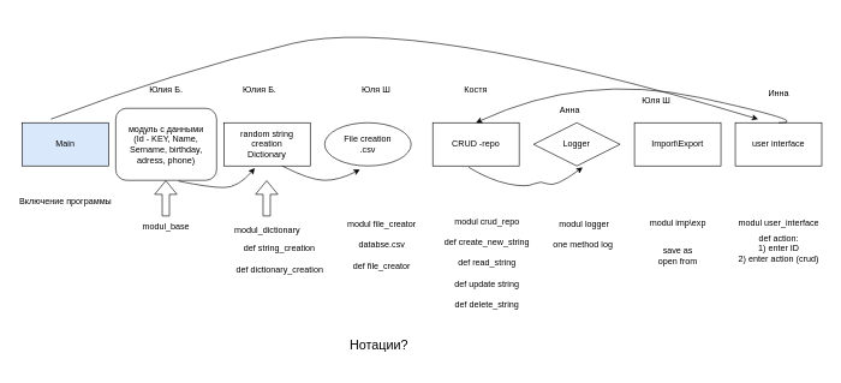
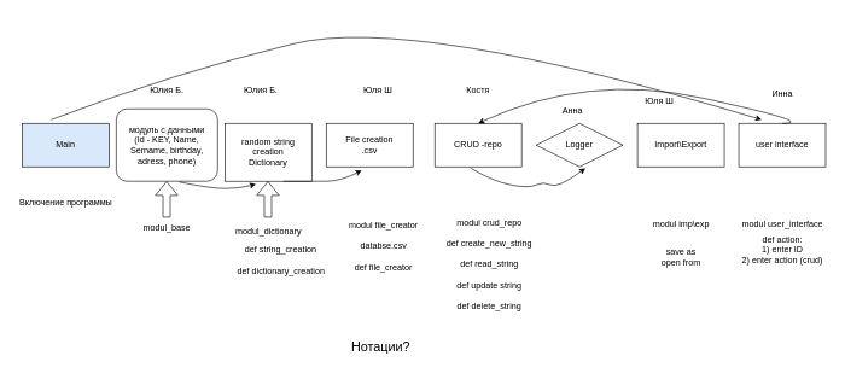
  <mxCell id="0" />
  <mxCell id="1" parent="0" />
  <mxCell id="2" value="модуль с данными&lt;br&gt;(Id - KEY, Name, Sername, birthday, adress, phone)" style="rounded=1;whiteSpace=wrap;html=1;" vertex="1" parent="1"><mxGeometry x="160" y="150" width="140" height="100" as="geometry" /></mxCell>
- <mxCell id="3" value="File creation&lt;br&gt;.csv" style="ellipse;whiteSpace=wrap;html=1;" vertex="1" parent="1"><mxGeometry x="450" y="170" width="120" height="60" as="geometry" /></mxCell>
+ <mxCell id="3" value="File creation&lt;br&gt;.csv" style="rounded=0;whiteSpace=wrap;html=1;" vertex="1" parent="1"><mxGeometry x="450" y="170" width="120" height="60" as="geometry" /></mxCell>
  <mxCell id="4" value="Logger" style="rhombus;whiteSpace=wrap;html=1;" vertex="1" parent="1"><mxGeometry x="740" y="170" width="120" height="60" as="geometry" /></mxCell>
  <mxCell id="5" value="Import\Export" style="rounded=0;whiteSpace=wrap;html=1;" vertex="1" parent="1"><mxGeometry x="880" y="170" width="120" height="60" as="geometry" /></mxCell>
  <mxCell id="6" value="CRUD -repo" style="rounded=0;whiteSpace=wrap;html=1;" vertex="1" parent="1"><mxGeometry x="600" y="170" width="120" height="60" as="geometry" /></mxCell>
  <mxCell id="7" value="Main" style="whiteSpace=wrap;html=1;fillColor=#dae8fc;" vertex="1" parent="1"><mxGeometry x="30" y="170" width="120" height="60" as="geometry" /></mxCell>
  <mxCell id="8" value="user interface" style="rounded=0;whiteSpace=wrap;html=1;" vertex="1" parent="1"><mxGeometry x="1020" y="170" width="120" height="60" as="geometry" /></mxCell>
- <mxCell id="9" value="random string creation&lt;br&gt;Dictionary" style="rounded=0;whiteSpace=wrap;html=1;" vertex="1" parent="1"><mxGeometry x="310" y="170" width="120" height="60" as="geometry" /></mxCell>
+ <mxCell id="9" value="random string creation&lt;br&gt;Dictionary" style="rounded=0;whiteSpace=wrap;html=1;" vertex="1" parent="1"><mxGeometry x="310" y="170" width="120" height="80" as="geometry" /></mxCell>
  <mxCell id="10" value="Юлия Б." style="text;html=1;strokeColor=none;fillColor=none;align=center;verticalAlign=middle;whiteSpace=wrap;rounded=0;" vertex="1" parent="1"><mxGeometry x="200" y="110" width="60" height="30" as="geometry" /></mxCell>
  <mxCell id="11" value="Юлия Б." style="text;html=1;strokeColor=none;fillColor=none;align=center;verticalAlign=middle;whiteSpace=wrap;rounded=0;" vertex="1" parent="1"><mxGeometry x="330" y="110" width="60" height="30" as="geometry" /></mxCell>
  <mxCell id="12" value="&amp;nbsp;Юля Ш" style="text;html=1;strokeColor=none;fillColor=none;align=center;verticalAlign=middle;whiteSpace=wrap;rounded=0;" vertex="1" parent="1"><mxGeometry x="490" y="110" width="60" height="30" as="geometry" /></mxCell>
  <mxCell id="13" value="Костя" style="text;html=1;strokeColor=none;fillColor=none;align=center;verticalAlign=middle;whiteSpace=wrap;rounded=0;" vertex="1" parent="1"><mxGeometry x="630" y="110" width="60" height="30" as="geometry" /></mxCell>
  <mxCell id="14" value="modul_base" style="text;html=1;strokeColor=none;fillColor=none;align=center;verticalAlign=middle;whiteSpace=wrap;rounded=0;" vertex="1" parent="1"><mxGeometry x="175" y="300" width="110" height="30" as="geometry" /></mxCell>
  <mxCell id="15" value="" style="shape=flexArrow;endArrow=classic;html=1;" edge="1" parent="1"><mxGeometry width="50" height="50" relative="1" as="geometry"><mxPoint x="229.5" y="300" as="sourcePoint" /><mxPoint x="229.5" y="250" as="targetPoint" /></mxGeometry></mxCell>
  <mxCell id="16" value="" style="curved=1;endArrow=classic;html=1;exitX=0.621;exitY=1.01;exitDx=0;exitDy=0;exitPerimeter=0;entryX=0.358;entryY=1.05;entryDx=0;entryDy=0;entryPerimeter=0;" edge="1" parent="1" source="2" target="9"><mxGeometry width="50" height="50" relative="1" as="geometry"><mxPoint x="560" y="330" as="sourcePoint" /><mxPoint x="610" y="280" as="targetPoint" /><Array as="points"><mxPoint x="290" y="260" /><mxPoint x="330" y="260" /></Array></mxGeometry></mxCell>
  <mxCell id="17" value="" style="curved=1;endArrow=classic;html=1;exitX=0.675;exitY=1;exitDx=0;exitDy=0;exitPerimeter=0;entryX=0.408;entryY=1.083;entryDx=0;entryDy=0;entryPerimeter=0;" edge="1" parent="1" source="9" target="3"><mxGeometry width="50" height="50" relative="1" as="geometry"><mxPoint x="560" y="330" as="sourcePoint" /><mxPoint x="610" y="280" as="targetPoint" /><Array as="points"><mxPoint x="430" y="250" /><mxPoint x="470" y="250" /></Array></mxGeometry></mxCell>
  <mxCell id="18" value="def string_creation" style="text;html=1;strokeColor=none;fillColor=none;align=center;verticalAlign=middle;whiteSpace=wrap;rounded=0;" vertex="1" parent="1"><mxGeometry x="325" y="330" width="125" height="30" as="geometry" /></mxCell>
  <mxCell id="19" value="" style="shape=flexArrow;endArrow=classic;html=1;" edge="1" parent="1"><mxGeometry width="50" height="50" relative="1" as="geometry"><mxPoint x="369.5" y="300" as="sourcePoint" /><mxPoint x="369.5" y="250" as="targetPoint" /></mxGeometry></mxCell>
  <mxCell id="20" value="def dictionary_creation" style="text;html=1;strokeColor=none;fillColor=none;align=center;verticalAlign=middle;whiteSpace=wrap;rounded=0;" vertex="1" parent="1"><mxGeometry x="317.5" y="360" width="140" height="30" as="geometry" /></mxCell>
  <mxCell id="21" value="modul_dictionary" style="text;html=1;align=center;verticalAlign=middle;resizable=0;points=[];autosize=1;strokeColor=none;fillColor=none;" vertex="1" parent="1"><mxGeometry x="315" y="310" width="110" height="20" as="geometry" /></mxCell>
  <mxCell id="22" value="modul file_creator&lt;br&gt;&lt;br&gt;databse.csv&lt;br&gt;&lt;br&gt;def file_creator" style="text;html=1;align=center;verticalAlign=middle;resizable=0;points=[];autosize=1;strokeColor=none;fillColor=none;" vertex="1" parent="1"><mxGeometry x="474" y="300" width="110" height="80" as="geometry" /></mxCell>
  <mxCell id="23" value="modul crud_repo&lt;br&gt;&lt;br&gt;def create_new_string&lt;br&gt;&lt;br&gt;def read_string&lt;br&gt;&lt;br&gt;def update string&lt;br&gt;&lt;br&gt;def delete_string" style="text;html=1;align=center;verticalAlign=middle;resizable=0;points=[];autosize=1;strokeColor=none;fillColor=none;" vertex="1" parent="1"><mxGeometry x="610" y="300" width="130" height="130" as="geometry" /></mxCell>
  <mxCell id="24" value="" style="curved=1;endArrow=classic;html=1;entryX=0.567;entryY=1.033;entryDx=0;entryDy=0;entryPerimeter=0;" edge="1" parent="1" target="4"><mxGeometry width="50" height="50" relative="1" as="geometry"><mxPoint x="650" y="232" as="sourcePoint" /><mxPoint x="610" y="280" as="targetPoint" /><Array as="points"><mxPoint x="680" y="250" /><mxPoint x="730" y="260" /><mxPoint x="750" y="250" /><mxPoint x="770" y="260" /></Array></mxGeometry></mxCell>
- <mxCell id="25" value="modul logger&lt;br&gt;&lt;br&gt;one method log&amp;nbsp;" style="text;html=1;align=center;verticalAlign=middle;resizable=0;points=[];autosize=1;strokeColor=none;fillColor=none;" vertex="1" parent="1"><mxGeometry x="760" y="300" width="100" height="50" as="geometry" /></mxCell>
  <mxCell id="26" value="modul user_interface" style="text;html=1;align=center;verticalAlign=middle;resizable=0;points=[];autosize=1;strokeColor=none;fillColor=none;" vertex="1" parent="1"><mxGeometry x="1015" y="300" width="130" height="20" as="geometry" /></mxCell>
  <mxCell id="27" value="def action:&lt;br&gt;1) enter ID&lt;br&gt;2) enter action (crud)&lt;br&gt;" style="text;html=1;align=center;verticalAlign=middle;resizable=0;points=[];autosize=1;strokeColor=none;fillColor=none;" vertex="1" parent="1"><mxGeometry x="1015" y="320" width="130" height="50" as="geometry" /></mxCell>
  <mxCell id="28" value="" style="curved=1;endArrow=classic;html=1;entryX=0.5;entryY=0;entryDx=0;entryDy=0;" edge="1" parent="1" target="6"><mxGeometry width="50" height="50" relative="1" as="geometry"><mxPoint x="1080" y="170" as="sourcePoint" /><mxPoint x="1130" y="120" as="targetPoint" /><Array as="points"><mxPoint x="1130" y="170" /><mxPoint x="810" y="100" /></Array></mxGeometry></mxCell>
  <mxCell id="29" value="save as&lt;br&gt;open from&lt;br&gt;" style="text;html=1;align=center;verticalAlign=middle;resizable=0;points=[];autosize=1;strokeColor=none;fillColor=none;" vertex="1" parent="1"><mxGeometry x="905" y="340" width="70" height="30" as="geometry" /></mxCell>
  <mxCell id="30" value="modul imp\exp" style="text;html=1;align=center;verticalAlign=middle;resizable=0;points=[];autosize=1;strokeColor=none;fillColor=none;" vertex="1" parent="1"><mxGeometry x="895" y="300" width="90" height="20" as="geometry" /></mxCell>
  <mxCell id="31" value="&lt;font style=&quot;font-size: 18px&quot;&gt;Нотации?&lt;br&gt;&lt;br&gt;&lt;/font&gt;" style="text;html=1;align=center;verticalAlign=middle;resizable=0;points=[];autosize=1;strokeColor=none;fillColor=none;" vertex="1" parent="1"><mxGeometry x="475" y="470" width="100" height="40" as="geometry" /></mxCell>
  <mxCell id="32" value="&lt;font style=&quot;font-size: 12px&quot;&gt;Анна&lt;/font&gt;" style="text;html=1;align=center;verticalAlign=middle;resizable=0;points=[];autosize=1;strokeColor=none;fillColor=none;fontSize=18;" vertex="1" parent="1"><mxGeometry x="770" y="135" width="40" height="30" as="geometry" /></mxCell>
  <mxCell id="33" value="Инна" style="text;html=1;align=center;verticalAlign=middle;resizable=0;points=[];autosize=1;strokeColor=none;fillColor=none;fontSize=12;" vertex="1" parent="1"><mxGeometry x="1060" y="120" width="40" height="20" as="geometry" /></mxCell>
  <mxCell id="34" value="Юля Ш" style="text;html=1;align=center;verticalAlign=middle;resizable=0;points=[];autosize=1;strokeColor=none;fillColor=none;fontSize=12;" vertex="1" parent="1"><mxGeometry x="885" y="130" width="50" height="20" as="geometry" /></mxCell>
  <mxCell id="35" value="Включение программы" style="text;html=1;align=center;verticalAlign=middle;resizable=0;points=[];autosize=1;strokeColor=none;fillColor=none;fontSize=12;" vertex="1" parent="1"><mxGeometry x="20" y="270" width="140" height="20" as="geometry" /></mxCell>
  <mxCell id="36" value="" style="curved=1;endArrow=classic;html=1;fontSize=12;" edge="1" parent="1"><mxGeometry width="50" height="50" relative="1" as="geometry"><mxPoint x="70" y="165" as="sourcePoint" /><mxPoint x="1051.667" y="165" as="targetPoint" /><Array as="points"><mxPoint x="240" y="100" /><mxPoint x="570" y="20" /></Array></mxGeometry></mxCell>
